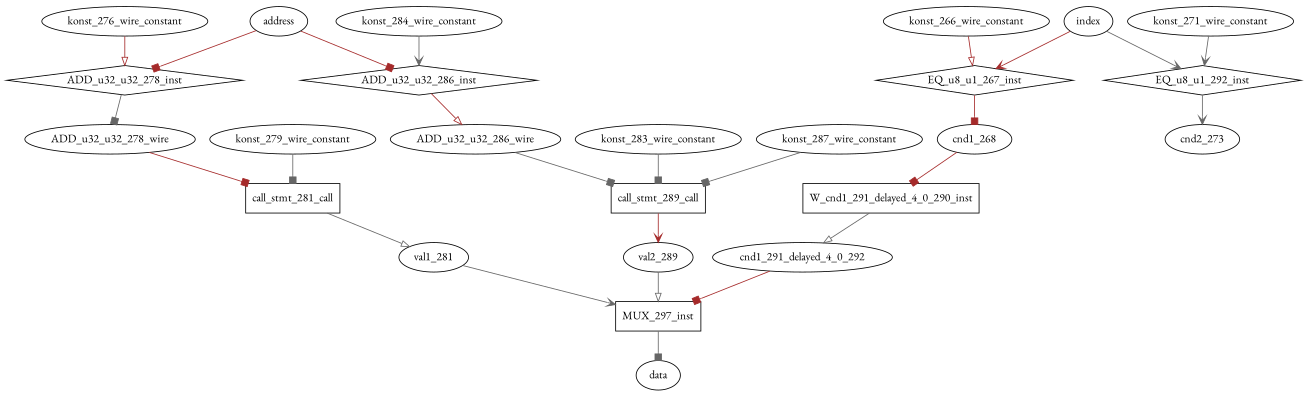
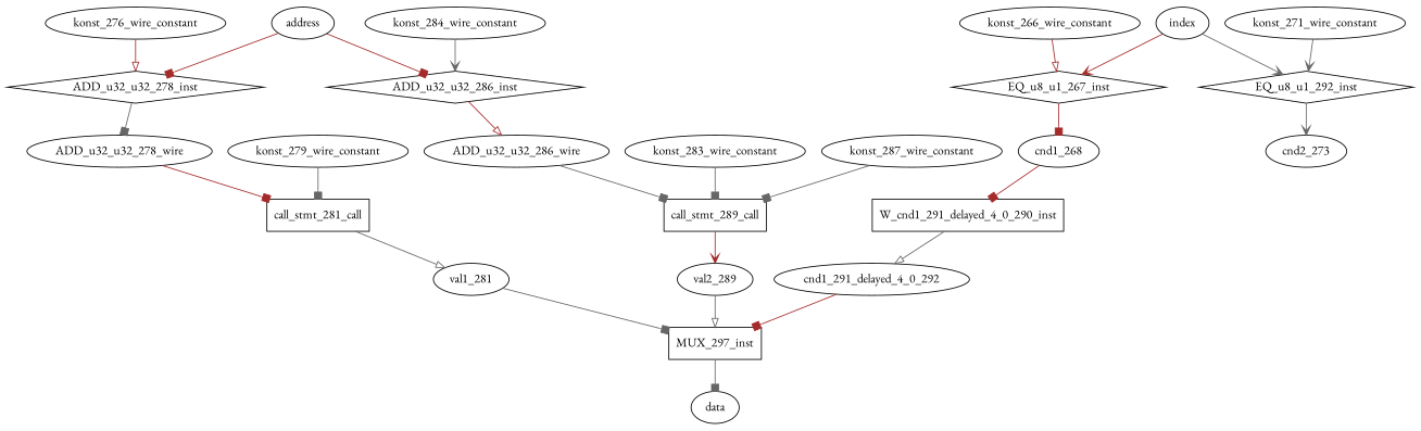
  digraph {
    fontname="EB Garamond"
    node [fontname="EB Garamond" shape=ellipse]
    edge [arrowhead=box color=gray40 fontname="EB Garamond"]
    call_stmt_281_call [shape=rectangle]
    ADD_u32_u32_278_wire
    val1_281
    call_stmt_289_call [shape=rectangle]
    ADD_u32_u32_286_wire
    val2_289
    W_cnd1_291_delayed_4_0_290_inst [shape=rectangle]
    cnd1_268
    cnd1_291_delayed_4_0_292
    MUX_297_inst [shape=rectangle]
    data [shape=""]
    EQ_u8_u1_267_inst [shape=diamond]
    konst_266_wire_constant
    n14 [label=EQ_u8_u1_292_inst shape=diamond]
    konst_271_wire_constant
    cnd2_273
    ADD_u32_u32_278_inst [shape=diamond]
    konst_276_wire_constant
    konst_279_wire_constant
    konst_283_wire_constant
    ADD_u32_u32_286_inst [shape=diamond]
    konst_284_wire_constant
    konst_287_wire_constant
    address [shape=""]
    index [shape=""]
    call_stmt_281_call -> val1_281 [arrowhead=onormal]
    ADD_u32_u32_278_wire -> call_stmt_281_call [color=brown]
-   val1_281 -> MUX_297_inst [arrowhead=vee]
+   val1_281 -> MUX_297_inst
    call_stmt_289_call -> val2_289 [arrowhead=vee color=brown]
    ADD_u32_u32_286_wire -> call_stmt_289_call
    val2_289 -> MUX_297_inst [arrowhead=onormal]
    W_cnd1_291_delayed_4_0_290_inst -> cnd1_291_delayed_4_0_292 [arrowhead=onormal]
    cnd1_268 -> W_cnd1_291_delayed_4_0_290_inst [color=brown]
    cnd1_291_delayed_4_0_292 -> MUX_297_inst [color=brown]
    MUX_297_inst -> data
    EQ_u8_u1_267_inst -> cnd1_268 [color=brown]
    konst_266_wire_constant -> EQ_u8_u1_267_inst [arrowhead=onormal color=brown]
    n14 -> cnd2_273 [arrowhead=vee]
    konst_271_wire_constant -> n14 [arrowhead=vee]
    ADD_u32_u32_278_inst -> ADD_u32_u32_278_wire
    konst_276_wire_constant -> ADD_u32_u32_278_inst [arrowhead=onormal color=brown]
    konst_279_wire_constant -> call_stmt_281_call
    konst_283_wire_constant -> call_stmt_289_call
    ADD_u32_u32_286_inst -> ADD_u32_u32_286_wire [arrowhead=onormal color=brown]
    konst_284_wire_constant -> ADD_u32_u32_286_inst [arrowhead=vee]
    konst_287_wire_constant -> call_stmt_289_call
    address -> ADD_u32_u32_278_inst [color=brown]
    address -> ADD_u32_u32_286_inst [color=brown]
    index -> EQ_u8_u1_267_inst [arrowhead=vee color=brown]
    index -> n14 [arrowhead=vee]
  }
